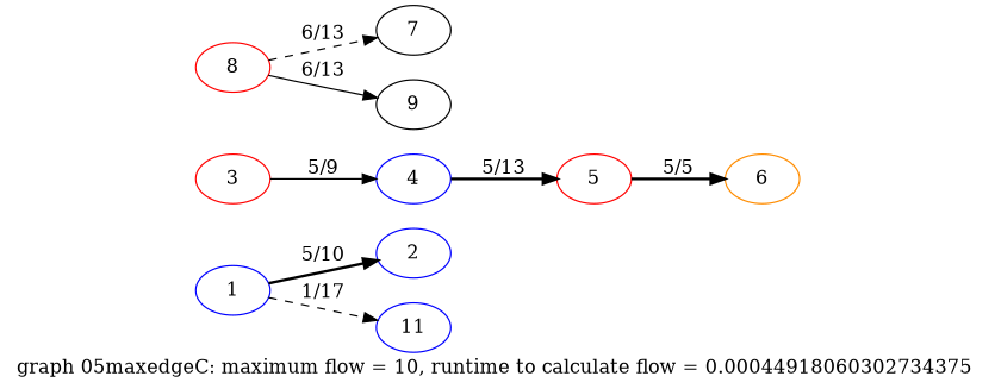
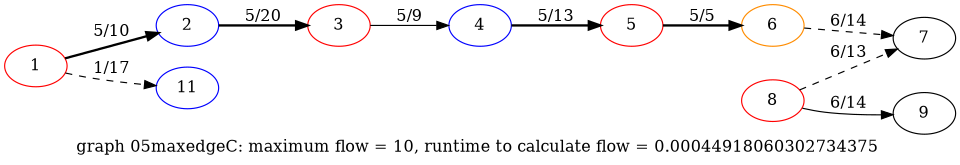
  digraph {
    label="graph 05maxedgeC: maximum flow = 10, runtime to calculate flow = 0.00044918060302734375 "
    rankdir=LR
    node [color=blue]
    edge [style=bold]
-   1
+   1 [color=red]
    2
    11
    3 [color=red]
    6 [color=darkorange]
    7 [color=black]
    4
    5 [color=red]
    8 [color=red]
    9 [color=black]
    1 -> 2 [label=" 5/10 "]
    1 -> 11 [label=" 1/17 " style=dashed]
+   2 -> 3 [label=" 5/20 "]
    3 -> 4 [label=" 5/9 " style=solid]
+   6 -> 7 [label=" 6/14 " style=dashed]
    4 -> 5 [label=" 5/13 "]
    5 -> 6 [label=" 5/5 "]
    8 -> 7 [label=" 6/13 " style=dashed]
-   8 -> 9 [label=" 6/13 " style=solid]
+   8 -> 9 [label=" 6/14 " style=solid]
  }
